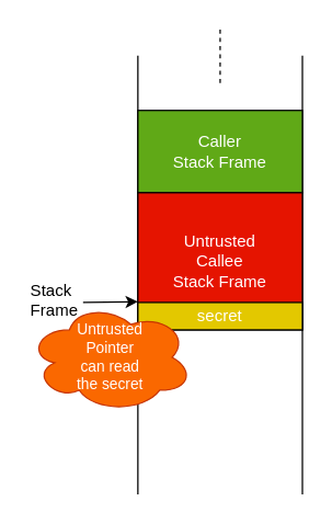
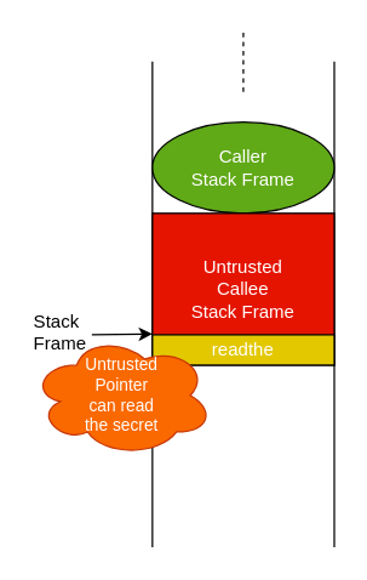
  <mxCell id="0" />
  <mxCell id="1" parent="0" />
  <mxCell id="2" value="" style="endArrow=none;html=1;" parent="1" edge="1"><mxGeometry width="50" height="50" relative="1" as="geometry"><mxPoint x="100" y="360" as="sourcePoint" /><mxPoint x="100" y="40" as="targetPoint" /></mxGeometry></mxCell>
  <mxCell id="3" value="" style="endArrow=none;html=1;" parent="1" edge="1"><mxGeometry width="50" height="50" relative="1" as="geometry"><mxPoint x="220" y="360" as="sourcePoint" /><mxPoint x="220" y="40" as="targetPoint" /></mxGeometry></mxCell>
  <mxCell id="4" value="" style="endArrow=none;dashed=1;html=1;" parent="1" edge="1"><mxGeometry width="50" height="50" relative="1" as="geometry"><mxPoint x="160" y="60" as="sourcePoint" /><mxPoint x="160" y="20" as="targetPoint" /></mxGeometry></mxCell>
- <mxCell id="5" value="Caller&lt;br&gt;Stack Frame" style="rounded=0;whiteSpace=wrap;html=1;strokeColor=#000000;align=center;fillColor=#60a917;fontColor=#ffffff;" parent="1" vertex="1"><mxGeometry x="100" y="80" width="120" height="60" as="geometry" /></mxCell>
+ <mxCell id="5" value="Caller&lt;br&gt;Stack Frame" style="ellipse;whiteSpace=wrap;html=1;strokeColor=#000000;align=center;fillColor=#60a917;fontColor=#ffffff;" parent="1" vertex="1"><mxGeometry x="100" y="80" width="120" height="60" as="geometry" /></mxCell>
  <mxCell id="6" value="Untrusted&lt;br&gt;Callee&lt;br&gt;Stack Frame" style="rounded=0;whiteSpace=wrap;html=1;strokeColor=#000000;align=center;fillColor=#e51400;fontColor=#ffffff;" parent="1" vertex="1"><mxGeometry x="100" y="140" width="120" height="100" as="geometry" /></mxCell>
  <mxCell id="7" style="rounded=0;orthogonalLoop=1;jettySize=auto;html=1;entryX=0.1;entryY=0.5;entryDx=0;entryDy=0;entryPerimeter=0;" parent="1" edge="1"><mxGeometry relative="1" as="geometry"><mxPoint x="60" y="220" as="sourcePoint" /><mxPoint x="100" y="219.5" as="targetPoint" /></mxGeometry></mxCell>
- <mxCell id="8" value="secret" style="rounded=0;whiteSpace=wrap;html=1;strokeColor=#000000;align=center;fillColor=#e3c800;fontColor=#ffffff;" parent="1" vertex="1"><mxGeometry x="100" y="220" width="120" height="20" as="geometry" /></mxCell>
+ <mxCell id="8" value="readthe" style="rounded=0;whiteSpace=wrap;html=1;strokeColor=#000000;align=center;fillColor=#e3c800;fontColor=#ffffff;" parent="1" vertex="1"><mxGeometry x="100" y="220" width="120" height="20" as="geometry" /></mxCell>
  <mxCell id="9" value="Stack&lt;br&gt;Frame" style="text;html=1;resizable=0;points=[];autosize=1;align=left;verticalAlign=top;spacingTop=-4;" vertex="1" parent="1"><mxGeometry x="20" y="202" width="50" height="30" as="geometry" /></mxCell>
  <mxCell id="10" value="Untrusted&lt;br style=&quot;font-size: 11px&quot;&gt;Pointer&lt;br style=&quot;font-size: 11px&quot;&gt;can read&lt;br style=&quot;font-size: 11px&quot;&gt;the secret" style="ellipse;shape=cloud;whiteSpace=wrap;html=1;fontSize=11;fillColor=#fa6800;strokeColor=#C73500;fontColor=#ffffff;" vertex="1" parent="1"><mxGeometry x="20" y="220" width="120" height="80" as="geometry" /></mxCell>
